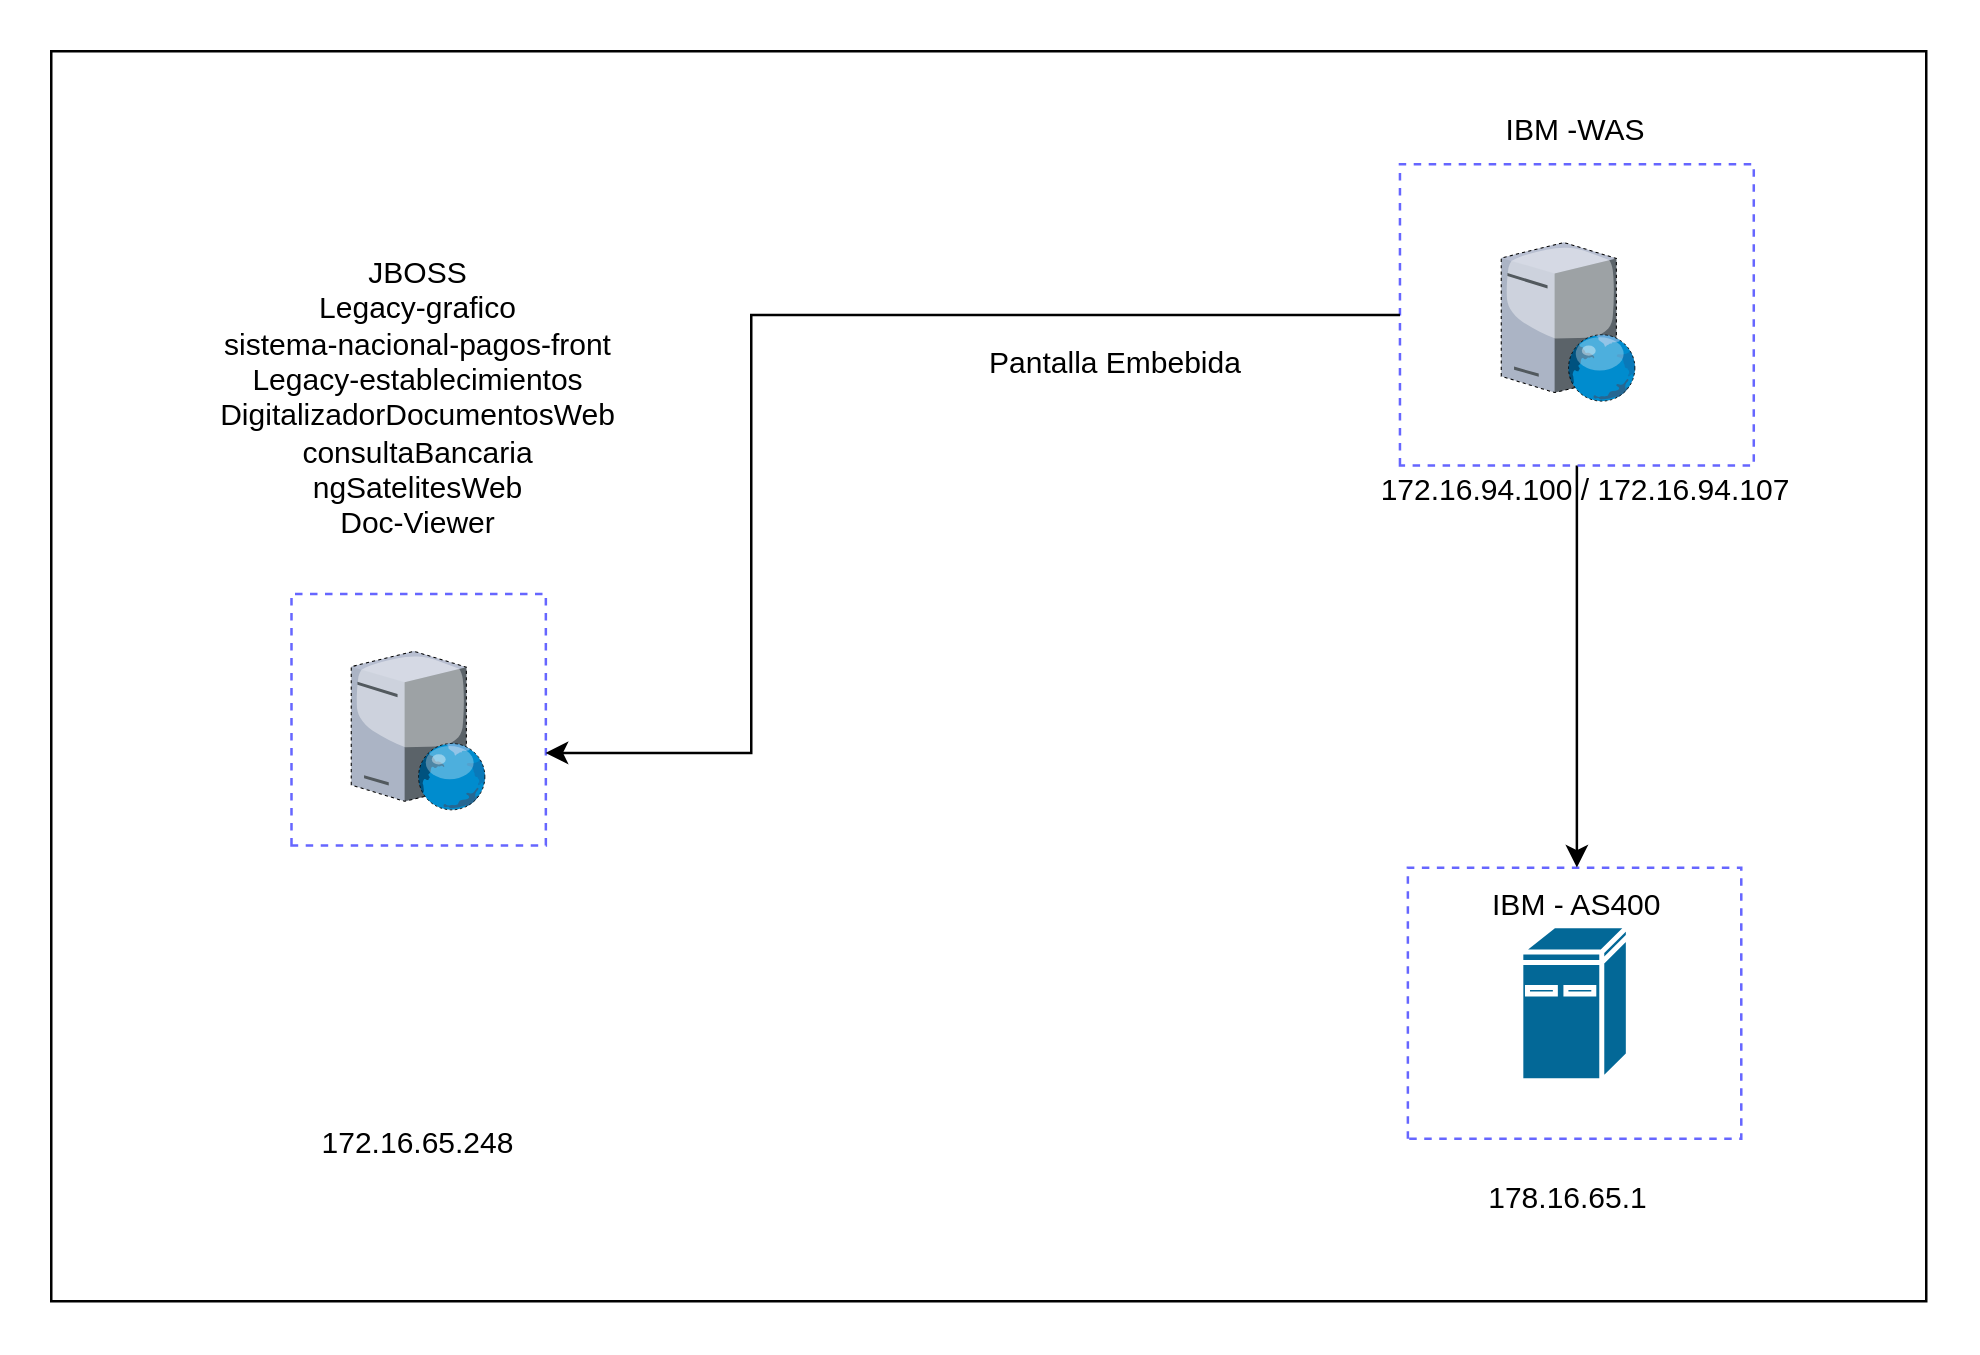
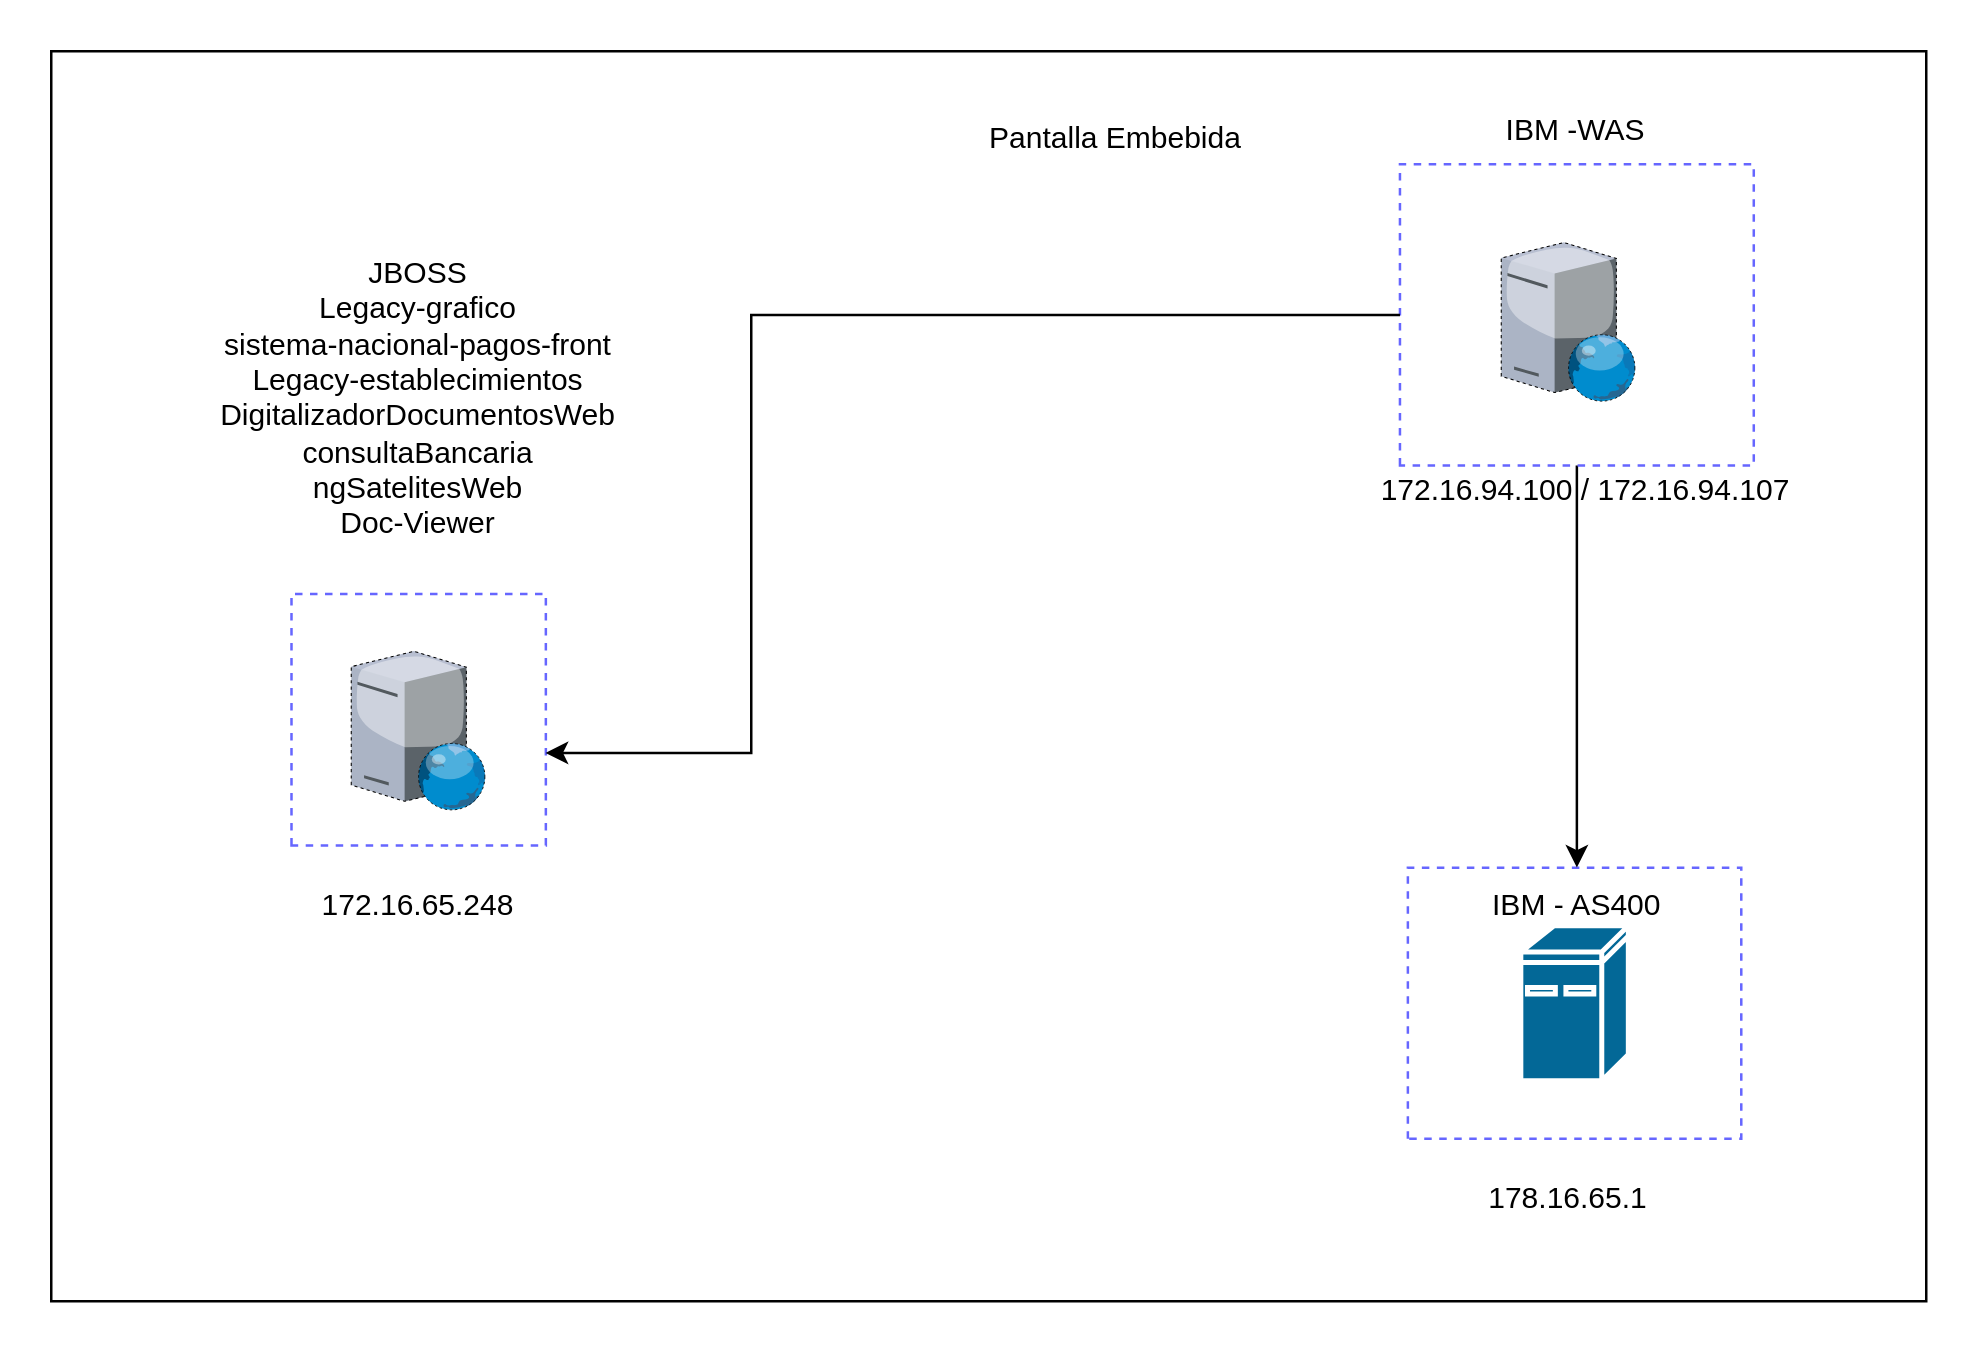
  <mxCell id="0" />
  <mxCell id="1" parent="0" />
  <mxCell id="2" value="" style="rounded=0;whiteSpace=wrap;html=1;glass=0;dashed=1;fillStyle=auto;strokeColor=#6666FF;strokeWidth=1;fillColor=none;gradientColor=default;rotation=-90;" vertex="1" parent="1"><mxGeometry x="562.43" y="314.43" width="92.33" height="141.53" as="geometry" /></mxCell>
  <mxCell id="3" value="" style="rounded=0;whiteSpace=wrap;html=1;movable=1;resizable=1;rotatable=1;deletable=1;editable=1;locked=0;connectable=1;" vertex="1" parent="1"><mxGeometry x="20" y="20" width="750" height="500" as="geometry" /></mxCell>
  <mxCell id="4" value="" style="rounded=0;whiteSpace=wrap;html=1;glass=0;dashed=1;fillStyle=auto;strokeColor=#6666FF;strokeWidth=1;fillColor=none;gradientColor=default;rotation=-90;" vertex="1" parent="1"><mxGeometry x="575.12" y="334.11" width="108.41" height="133.36" as="geometry" /></mxCell>
  <mxCell id="5" value="" style="shape=mxgraph.cisco.computers_and_peripherals.ibm_mini_as400;html=1;pointerEvents=1;dashed=0;fillColor=#036897;strokeColor=#ffffff;strokeWidth=2;verticalLabelPosition=bottom;verticalAlign=top;align=center;outlineConnect=0;rounded=0;glass=0;fillStyle=auto;" vertex="1" parent="1"><mxGeometry x="607.83" y="369.79" width="43" height="62" as="geometry" /></mxCell>
  <mxCell id="6" value="" style="verticalLabelPosition=bottom;sketch=0;aspect=fixed;html=1;verticalAlign=top;strokeColor=none;align=center;outlineConnect=0;shape=mxgraph.citrix.web_server;dashed=1;" vertex="1" parent="1"><mxGeometry x="600" y="96.51" width="53.93" height="63.45" as="geometry" /></mxCell>
  <mxCell id="7" style="edgeStyle=orthogonalEdgeStyle;rounded=0;orthogonalLoop=1;jettySize=auto;html=1;" edge="1" parent="1" source="8" target="10"><mxGeometry relative="1" as="geometry" /></mxCell>
  <mxCell id="8" value="" style="rounded=0;whiteSpace=wrap;html=1;glass=0;dashed=1;fillStyle=auto;strokeColor=#6666FF;strokeWidth=1;fillColor=none;gradientColor=default;rotation=-90;" vertex="1" parent="1"><mxGeometry x="570" y="54.7" width="120.5" height="141.53" as="geometry" /></mxCell>
  <mxCell id="9" value="IBM -WAS" style="text;html=1;strokeColor=none;fillColor=none;align=center;verticalAlign=middle;whiteSpace=wrap;rounded=0;glass=0;dashed=1;fillStyle=auto;" vertex="1" parent="1"><mxGeometry x="600.25" y="36.51" width="60" height="30" as="geometry" /></mxCell>
  <mxCell id="10" value="IBM - AS400" style="text;html=1;strokeColor=none;fillColor=none;align=center;verticalAlign=middle;whiteSpace=wrap;rounded=0;glass=0;dashed=1;fillStyle=auto;" vertex="1" parent="1"><mxGeometry x="575.92" y="346.51" width="108.65" height="30" as="geometry" /></mxCell>
  <mxCell id="11" value="" style="verticalLabelPosition=bottom;sketch=0;aspect=fixed;html=1;verticalAlign=top;strokeColor=none;align=center;outlineConnect=0;shape=mxgraph.citrix.web_server;dashed=1;" vertex="1" parent="1"><mxGeometry x="140" y="260" width="53.93" height="63.45" as="geometry" /></mxCell>
  <mxCell id="12" value="" style="rounded=0;whiteSpace=wrap;html=1;glass=0;dashed=1;fillStyle=auto;strokeColor=#6666FF;strokeWidth=1;fillColor=none;gradientColor=default;rotation=-90;" vertex="1" parent="1"><mxGeometry x="116.67" y="236.51" width="100.6" height="101.74" as="geometry" /></mxCell>
  <mxCell id="13" style="edgeStyle=orthogonalEdgeStyle;rounded=0;orthogonalLoop=1;jettySize=auto;html=1;entryX=0.368;entryY=0.999;entryDx=0;entryDy=0;entryPerimeter=0;" edge="1" parent="1" source="8" target="12"><mxGeometry relative="1" as="geometry"><Array as="points"><mxPoint x="300" y="126" /><mxPoint x="300" y="301" /></Array></mxGeometry></mxCell>
  <mxCell id="14" value="JBOSS&lt;div&gt;Legacy-grafico&lt;/div&gt;&lt;div&gt;sistema-nacional-pagos-front&lt;/div&gt;&lt;div&gt;Legacy-establecimientos&lt;/div&gt;&lt;div&gt;DigitalizadorDocumentosWeb&lt;/div&gt;&lt;div&gt;consultaBancaria&lt;/div&gt;&lt;div&gt;ngSatelitesWeb&lt;/div&gt;&lt;div&gt;Doc-Viewer&lt;/div&gt;&lt;div&gt;&amp;nbsp;&lt;/div&gt;" style="text;html=1;strokeColor=none;fillColor=none;align=center;verticalAlign=middle;whiteSpace=wrap;rounded=0;glass=0;dashed=1;fillStyle=auto;" vertex="1" parent="1"><mxGeometry x="89.04" y="96.51" width="155.85" height="139.96" as="geometry" /></mxCell>
- <mxCell id="15" value="Pantalla Embebida" style="text;html=1;strokeColor=none;fillColor=none;align=center;verticalAlign=middle;whiteSpace=wrap;rounded=0;glass=0;dashed=1;fillStyle=auto;" vertex="1" parent="1"><mxGeometry x="380" y="129.96" width="131.85" height="30" as="geometry" /></mxCell>
+ <mxCell id="15" value="Pantalla Embebida" style="text;html=1;strokeColor=none;fillColor=none;align=center;verticalAlign=middle;whiteSpace=wrap;rounded=0;glass=0;dashed=1;fillStyle=auto;" vertex="1" parent="1"><mxGeometry x="380" y="39.96" width="131.85" height="30" as="geometry" /></mxCell>
  <mxCell id="16" value="&lt;div&gt;&lt;span data-teams=&quot;true&quot;&gt;&lt;span dir=&quot;ltr&quot; class=&quot;ui-provider a b c d e f g h i j k l m n o p q r s t u v w x y z ab ac ae af ag ah ai aj ak&quot;&gt;172.16.94.100 / 172.16.94.107&lt;/span&gt;&lt;/span&gt;&lt;br&gt;&lt;/div&gt;" style="text;html=1;strokeColor=none;fillColor=none;align=center;verticalAlign=middle;whiteSpace=wrap;rounded=0;glass=0;dashed=1;fillStyle=auto;" vertex="1" parent="1"><mxGeometry x="540" y="181.01" width="187.57" height="30" as="geometry" /></mxCell>
  <mxCell id="17" value="&lt;br&gt;178.16.65.1" style="text;html=1;strokeColor=none;fillColor=none;align=center;verticalAlign=middle;whiteSpace=wrap;rounded=0;glass=0;dashed=1;fillStyle=auto;" vertex="1" parent="1"><mxGeometry x="561.04" y="455.96" width="131.85" height="30" as="geometry" /></mxCell>
- <mxCell id="18" value="&lt;div&gt;&lt;span style=&quot;background-color: transparent; color: light-dark(rgb(0, 0, 0), rgb(255, 255, 255));&quot;&gt;172.16.65.248&lt;/span&gt;&lt;br&gt;&lt;/div&gt;" style="text;html=1;strokeColor=none;fillColor=none;align=center;verticalAlign=middle;whiteSpace=wrap;rounded=0;glass=0;dashed=1;fillStyle=auto;" vertex="1" parent="1"><mxGeometry x="73.18" y="441.51" width="187.57" height="30" as="geometry" /></mxCell>
+ <mxCell id="18" value="&lt;div&gt;&lt;span style=&quot;background-color: transparent; color: light-dark(rgb(0, 0, 0), rgb(255, 255, 255));&quot;&gt;172.16.65.248&lt;/span&gt;&lt;br&gt;&lt;/div&gt;" style="text;html=1;strokeColor=none;fillColor=none;align=center;verticalAlign=middle;whiteSpace=wrap;rounded=0;glass=0;dashed=1;fillStyle=auto;" vertex="1" parent="1"><mxGeometry x="73.18" y="346.51" width="187.57" height="30" as="geometry" /></mxCell>
